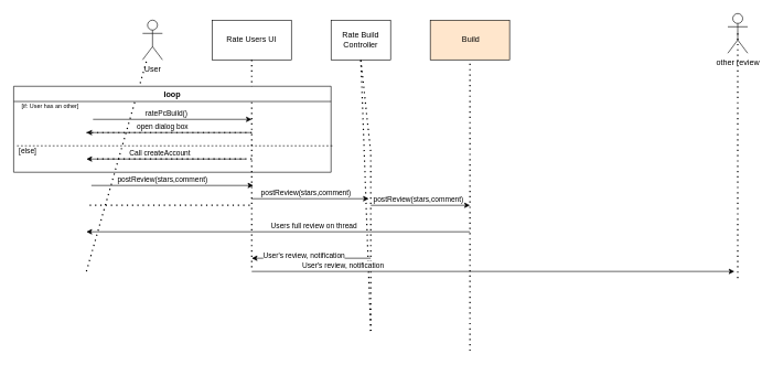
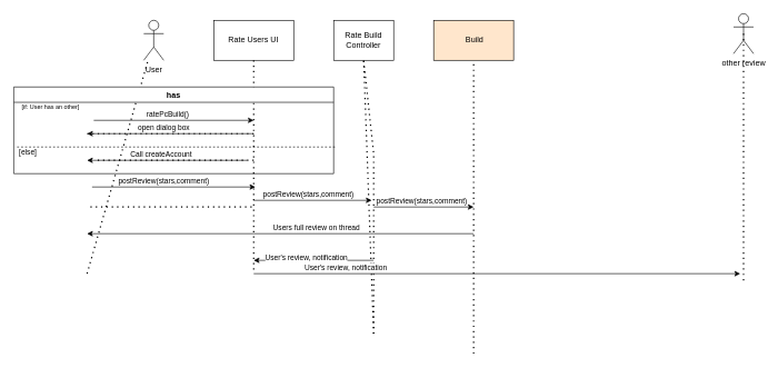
  <mxCell id="0" />
  <mxCell id="1" parent="0" />
  <mxCell id="2" value="Rate Users UI" style="rounded=0;whiteSpace=wrap;html=1;" parent="1" vertex="1"><mxGeometry x="320" y="30" width="120" height="60" as="geometry" /></mxCell>
  <mxCell id="3" value="User" style="shape=umlActor;verticalLabelPosition=bottom;verticalAlign=top;html=1;outlineConnect=0;" parent="1" vertex="1"><mxGeometry x="215" y="30" width="30" height="60" as="geometry" /></mxCell>
  <mxCell id="4" value="" style="endArrow=none;dashed=1;html=1;dashPattern=1 3;strokeWidth=2;rounded=0;" parent="1" target="3" edge="1"><mxGeometry width="50" height="50" relative="1" as="geometry"><mxPoint x="130" y="410" as="sourcePoint" /><mxPoint x="130" y="150" as="targetPoint" /></mxGeometry></mxCell>
  <mxCell id="5" value="" style="endArrow=none;dashed=1;html=1;dashPattern=1 3;strokeWidth=2;rounded=0;" parent="1" source="2" edge="1"><mxGeometry width="50" height="50" relative="1" as="geometry"><mxPoint x="380" y="160" as="sourcePoint" /><mxPoint x="380" y="410" as="targetPoint" /></mxGeometry></mxCell>
  <mxCell id="6" value="" style="endArrow=classic;html=1;rounded=0;" parent="1" edge="1"><mxGeometry width="50" height="50" relative="1" as="geometry"><mxPoint x="140" y="180" as="sourcePoint" /><mxPoint x="380" y="180" as="targetPoint" /></mxGeometry></mxCell>
  <mxCell id="7" value="ratePcBuild()" style="edgeLabel;html=1;align=center;verticalAlign=middle;resizable=0;points=[];" parent="6" vertex="1" connectable="0"><mxGeometry x="-0.1" y="-1" relative="1" as="geometry"><mxPoint x="2" y="-11" as="offset" /></mxGeometry></mxCell>
  <mxCell id="8" value="" style="endArrow=classic;html=1;rounded=0;" parent="1" edge="1"><mxGeometry width="50" height="50" relative="1" as="geometry"><mxPoint x="560" y="310" as="sourcePoint" /><mxPoint x="710" y="310" as="targetPoint" /></mxGeometry></mxCell>
  <mxCell id="9" value="postReview(stars,comment)" style="edgeLabel;html=1;align=center;verticalAlign=middle;resizable=0;points=[];" parent="8" vertex="1" connectable="0"><mxGeometry x="-0.25" y="-3" relative="1" as="geometry"><mxPoint x="15" y="-13" as="offset" /></mxGeometry></mxCell>
- <mxCell id="10" value="loop" style="swimlane;startSize=23;" parent="1" vertex="1"><mxGeometry x="20" y="130" width="480" height="130" as="geometry" /></mxCell>
+ <mxCell id="10" value="has" style="swimlane;startSize=23;" parent="1" vertex="1"><mxGeometry x="20" y="130" width="480" height="130" as="geometry" /></mxCell>
  <mxCell id="11" value="" style="endArrow=classic;html=1;rounded=0;" parent="10" edge="1"><mxGeometry width="50" height="50" relative="1" as="geometry"><mxPoint x="350" y="110" as="sourcePoint" /><mxPoint x="110" y="110" as="targetPoint" /></mxGeometry></mxCell>
  <mxCell id="12" value="Call createAccount" style="edgeLabel;html=1;align=center;verticalAlign=middle;resizable=0;points=[];" parent="11" vertex="1" connectable="0"><mxGeometry x="0.158" relative="1" as="geometry"><mxPoint x="9" y="-10" as="offset" /></mxGeometry></mxCell>
  <mxCell id="13" value="" style="endArrow=none;dashed=1;html=1;dashPattern=1 3;strokeWidth=2;rounded=0;" parent="10" edge="1"><mxGeometry width="50" height="50" relative="1" as="geometry"><mxPoint x="360" y="110" as="sourcePoint" /><mxPoint x="120" y="110" as="targetPoint" /></mxGeometry></mxCell>
  <mxCell id="14" value="" style="endArrow=none;dashed=1;html=1;rounded=0;" parent="10" edge="1"><mxGeometry width="50" height="50" relative="1" as="geometry"><mxPoint x="5" y="90" as="sourcePoint" /><mxPoint x="485" y="90" as="targetPoint" /></mxGeometry></mxCell>
  <mxCell id="15" value="[else]" style="edgeLabel;html=1;align=center;verticalAlign=middle;resizable=0;points=[];" parent="14" vertex="1" connectable="0"><mxGeometry x="-0.848" y="-7" relative="1" as="geometry"><mxPoint x="-21" as="offset" /></mxGeometry></mxCell>
  <mxCell id="16" value="&lt;font style=&quot;font-size: 9px;&quot;&gt;[if: User has an other]&lt;/font&gt;" style="text;html=1;align=center;verticalAlign=middle;resizable=0;points=[];autosize=1;strokeColor=none;fillColor=none;" parent="10" vertex="1"><mxGeometry y="20" width="110" height="20" as="geometry" /></mxCell>
  <mxCell id="17" value="" style="endArrow=classic;html=1;rounded=0;" parent="10" edge="1"><mxGeometry width="50" height="50" relative="1" as="geometry"><mxPoint x="360" y="70" as="sourcePoint" /><mxPoint x="110" y="70" as="targetPoint" /></mxGeometry></mxCell>
  <mxCell id="18" value="open dialog box" style="edgeLabel;html=1;align=center;verticalAlign=middle;resizable=0;points=[];" parent="17" vertex="1" connectable="0"><mxGeometry x="0.133" y="-1" relative="1" as="geometry"><mxPoint x="6" y="-9" as="offset" /></mxGeometry></mxCell>
  <mxCell id="19" value="" style="endArrow=none;dashed=1;html=1;dashPattern=1 3;strokeWidth=2;rounded=0;fontSize=11;" parent="10" edge="1"><mxGeometry width="50" height="50" relative="1" as="geometry"><mxPoint x="110" y="70" as="sourcePoint" /><mxPoint x="360" y="70" as="targetPoint" /></mxGeometry></mxCell>
  <mxCell id="20" value="" style="endArrow=none;dashed=1;html=1;dashPattern=1 3;strokeWidth=2;rounded=0;fontSize=9;" parent="1" edge="1"><mxGeometry width="50" height="50" relative="1" as="geometry"><mxPoint x="135" y="310" as="sourcePoint" /><mxPoint x="380" y="310" as="targetPoint" /></mxGeometry></mxCell>
  <mxCell id="21" value="" style="endArrow=classic;html=1;rounded=0;fontSize=9;" parent="1" edge="1"><mxGeometry width="50" height="50" relative="1" as="geometry"><mxPoint x="710" y="350" as="sourcePoint" /><mxPoint x="130" y="350" as="targetPoint" /></mxGeometry></mxCell>
  <mxCell id="22" value="&lt;font style=&quot;font-size: 11px;&quot;&gt;Users full review on thread&lt;/font&gt;" style="edgeLabel;html=1;align=center;verticalAlign=middle;resizable=0;points=[];fontSize=9;" parent="21" vertex="1" connectable="0"><mxGeometry x="-0.352" y="-3" relative="1" as="geometry"><mxPoint x="-49" y="-7" as="offset" /></mxGeometry></mxCell>
  <mxCell id="23" value="other review" style="shape=umlActor;verticalLabelPosition=bottom;verticalAlign=top;html=1;outlineConnect=0;" parent="1" vertex="1"><mxGeometry x="1100" y="20" width="30" height="60" as="geometry" /></mxCell>
  <mxCell id="24" value="" style="endArrow=classic;html=1;rounded=0;" parent="1" edge="1"><mxGeometry width="50" height="50" relative="1" as="geometry"><mxPoint x="560" y="390" as="sourcePoint" /><mxPoint x="380" y="390" as="targetPoint" /></mxGeometry></mxCell>
  <mxCell id="25" value="User's review, notification" style="edgeLabel;html=1;align=center;verticalAlign=middle;resizable=0;points=[];" parent="24" vertex="1" connectable="0"><mxGeometry x="0.074" y="3" relative="1" as="geometry"><mxPoint x="-5" y="-7" as="offset" /></mxGeometry></mxCell>
  <mxCell id="26" value="" style="endArrow=none;dashed=1;html=1;dashPattern=1 3;strokeWidth=2;rounded=0;entryX=0.5;entryY=0.5;entryDx=0;entryDy=0;entryPerimeter=0;" parent="1" target="23" edge="1"><mxGeometry width="50" height="50" relative="1" as="geometry"><mxPoint x="1115" y="420" as="sourcePoint" /><mxPoint x="810" y="290" as="targetPoint" /></mxGeometry></mxCell>
  <mxCell id="27" value="Rate Build Controller" style="rounded=0;whiteSpace=wrap;html=1;" vertex="1" parent="1"><mxGeometry x="500" y="30" width="90" height="60" as="geometry" /></mxCell>
  <mxCell id="28" value="&amp;nbsp;Build" style="rounded=0;whiteSpace=wrap;html=1;fillColor=#ffe6cc;" vertex="1" parent="1"><mxGeometry x="650" y="30" width="120" height="60" as="geometry" /></mxCell>
  <mxCell id="29" value="" style="endArrow=classic;html=1;rounded=0;" edge="1" parent="1"><mxGeometry width="50" height="50" relative="1" as="geometry"><mxPoint x="137.5" y="280" as="sourcePoint" /><mxPoint x="382.5" y="280" as="targetPoint" /></mxGeometry></mxCell>
  <mxCell id="30" value="postReview(stars,comment)" style="edgeLabel;html=1;align=center;verticalAlign=middle;resizable=0;points=[];" vertex="1" connectable="0" parent="29"><mxGeometry x="-0.25" y="-3" relative="1" as="geometry"><mxPoint x="15" y="-13" as="offset" /></mxGeometry></mxCell>
  <mxCell id="31" value="" style="endArrow=none;dashed=1;html=1;dashPattern=1 3;strokeWidth=2;rounded=0;entryX=0.5;entryY=1;entryDx=0;entryDy=0;" edge="1" parent="1" target="27"><mxGeometry width="50" height="50" relative="1" as="geometry"><mxPoint x="560" y="500" as="sourcePoint" /><mxPoint x="590" y="110" as="targetPoint" /></mxGeometry></mxCell>
  <mxCell id="32" value="" style="endArrow=classic;html=1;rounded=0;" edge="1" parent="1"><mxGeometry width="50" height="50" relative="1" as="geometry"><mxPoint x="380" y="300" as="sourcePoint" /><mxPoint x="557" y="300" as="targetPoint" /></mxGeometry></mxCell>
  <mxCell id="33" value="postReview(stars,comment)" style="edgeLabel;html=1;align=center;verticalAlign=middle;resizable=0;points=[];" vertex="1" connectable="0" parent="32"><mxGeometry x="-0.25" y="-3" relative="1" as="geometry"><mxPoint x="15" y="-13" as="offset" /></mxGeometry></mxCell>
  <mxCell id="34" value="" style="endArrow=none;dashed=1;html=1;dashPattern=1 3;strokeWidth=2;rounded=0;entryX=0.5;entryY=1;entryDx=0;entryDy=0;" edge="1" parent="1" target="27"><mxGeometry width="50" height="50" relative="1" as="geometry"><mxPoint x="560" y="500" as="sourcePoint" /><mxPoint x="560" y="90" as="targetPoint" /><Array as="points"><mxPoint x="560" y="230" /></Array></mxGeometry></mxCell>
  <mxCell id="35" value="" style="endArrow=none;dashed=1;html=1;dashPattern=1 3;strokeWidth=2;rounded=0;entryX=0.5;entryY=1;entryDx=0;entryDy=0;" edge="1" parent="1" target="28"><mxGeometry width="50" height="50" relative="1" as="geometry"><mxPoint x="710" y="530" as="sourcePoint" /><mxPoint x="750" y="180" as="targetPoint" /></mxGeometry></mxCell>
  <mxCell id="36" value="" style="endArrow=classic;html=1;rounded=0;" edge="1" parent="1"><mxGeometry width="50" height="50" relative="1" as="geometry"><mxPoint x="380" y="410" as="sourcePoint" /><mxPoint x="1110" y="410" as="targetPoint" /></mxGeometry></mxCell>
  <mxCell id="37" value="User's review, notification" style="edgeLabel;html=1;align=center;verticalAlign=middle;resizable=0;points=[];" vertex="1" connectable="0" parent="36"><mxGeometry x="0.074" y="3" relative="1" as="geometry"><mxPoint x="-255" y="-7" as="offset" /></mxGeometry></mxCell>
